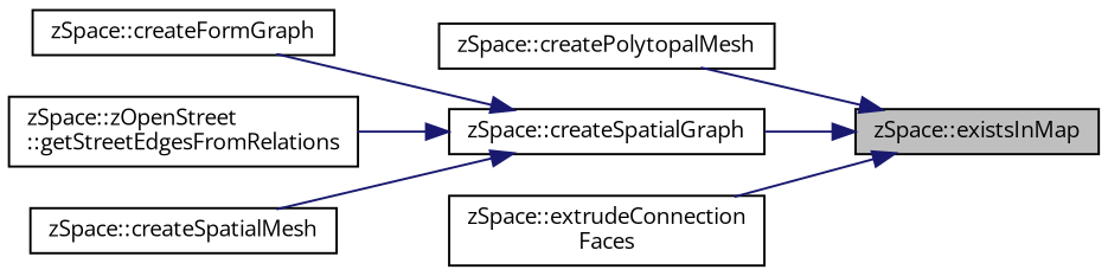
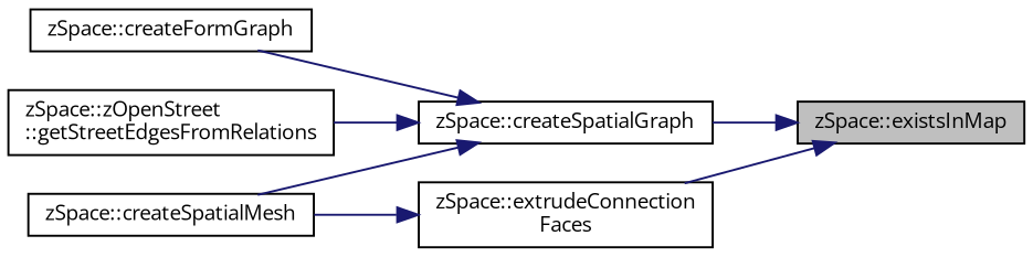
  digraph {
    fontname="Open Sans"
    rankdir=RL
    node [color=black fillcolor=white fontname="Open Sans" fontsize=10 shape=record style=filled]
    edge [color=midnightblue dir=back fontname="Open Sans" fontsize=10 labelfontname=Helvetica labelfontsize=10 style=solid]
    n1 [fillcolor=grey75 fontcolor=black height=0.2 label="zSpace::existsInMap" width=0.4]
-   n2 [height=0.2 label="zSpace::createPolytopalMesh" width=0.4]
    n3 [height=0.2 label="zSpace::createSpatialGraph" width=0.4]
    n4 [height=0.2 label="zSpace::extrudeConnection\lFaces" width=0.4]
    n5 [height=0.2 label="zSpace::createFormGraph" width=0.4]
    n6 [height=0.2 label="zSpace::createSpatialMesh" width=0.4]
    n7 [height=0.2 label="zSpace::zOpenStreet\l::getStreetEdgesFromRelations" width=0.4]
-   n1 -> n2
    n1 -> n3
    n1 -> n4
    n3 -> n5
    n3 -> n6
    n3 -> n7
+   n4 -> n6
  }
